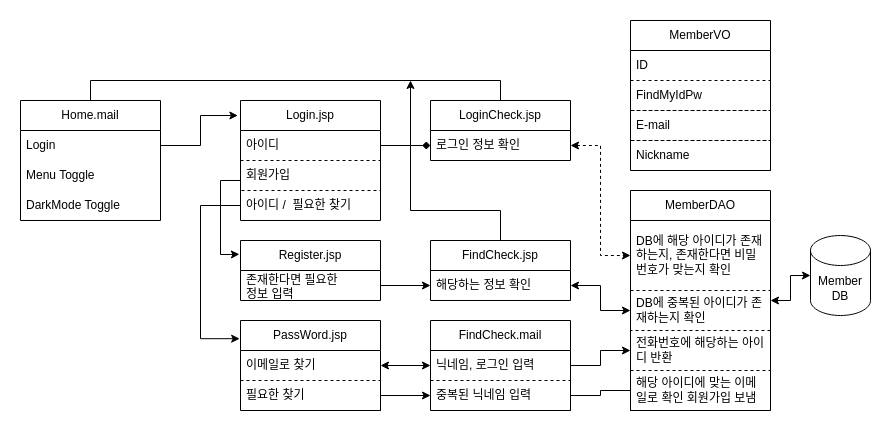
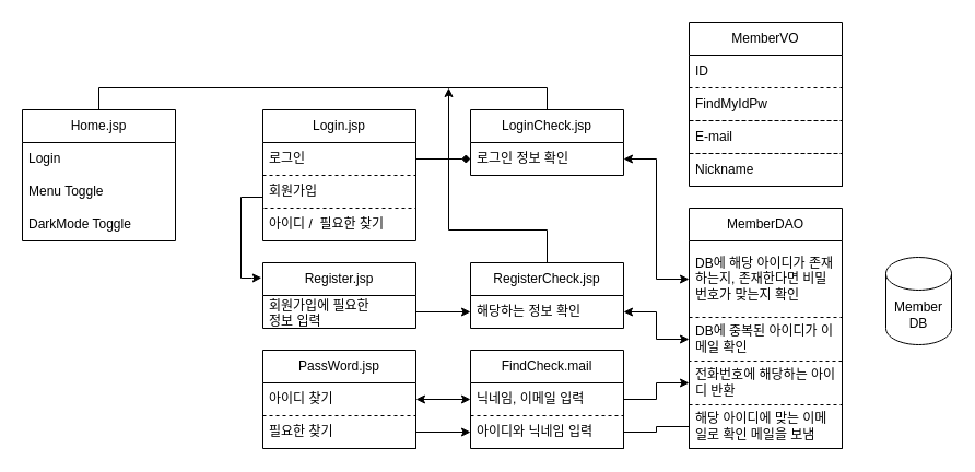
  <mxCell id="0" />
  <mxCell id="1" parent="0" />
- <mxCell id="2" value="&lt;div&gt;Home.mail&lt;/div&gt;" style="swimlane;fontStyle=0;childLayout=stackLayout;horizontal=1;startSize=30;horizontalStack=0;resizeParent=1;resizeParentMax=0;resizeLast=0;collapsible=1;marginBottom=0;whiteSpace=wrap;html=1;" parent="1" vertex="1"><mxGeometry x="20" y="100" width="140" height="120" as="geometry"><mxRectangle x="430" y="270" width="90" height="30" as="alternateBounds" /></mxGeometry></mxCell>
+ <mxCell id="2" value="&lt;div&gt;Home.jsp&lt;/div&gt;" style="swimlane;fontStyle=0;childLayout=stackLayout;horizontal=1;startSize=30;horizontalStack=0;resizeParent=1;resizeParentMax=0;resizeLast=0;collapsible=1;marginBottom=0;whiteSpace=wrap;html=1;" parent="1" vertex="1"><mxGeometry x="20" y="100" width="140" height="120" as="geometry"><mxRectangle x="430" y="270" width="90" height="30" as="alternateBounds" /></mxGeometry></mxCell>
  <mxCell id="3" value="Login" style="text;strokeColor=none;fillColor=none;align=left;verticalAlign=middle;spacingLeft=4;spacingRight=4;overflow=hidden;points=[[0,0.5],[1,0.5]];portConstraint=eastwest;rotatable=0;whiteSpace=wrap;html=1;" parent="2" vertex="1"><mxGeometry y="30" width="140" height="30" as="geometry" /></mxCell>
  <mxCell id="4" value="Menu Toggle" style="text;strokeColor=none;fillColor=none;align=left;verticalAlign=middle;spacingLeft=4;spacingRight=4;overflow=hidden;points=[[0,0.5],[1,0.5]];portConstraint=eastwest;rotatable=0;whiteSpace=wrap;html=1;" parent="2" vertex="1"><mxGeometry y="60" width="140" height="30" as="geometry" /></mxCell>
  <mxCell id="5" value="DarkMode Toggle" style="text;strokeColor=none;fillColor=none;align=left;verticalAlign=middle;spacingLeft=4;spacingRight=4;overflow=hidden;points=[[0,0.5],[1,0.5]];portConstraint=eastwest;rotatable=0;whiteSpace=wrap;html=1;" parent="2" vertex="1"><mxGeometry y="90" width="140" height="30" as="geometry" /></mxCell>
  <mxCell id="6" value="Login.jsp" style="swimlane;fontStyle=0;childLayout=stackLayout;horizontal=1;startSize=30;horizontalStack=0;resizeParent=1;resizeParentMax=0;resizeLast=0;collapsible=1;marginBottom=0;whiteSpace=wrap;html=1;" parent="1" vertex="1"><mxGeometry x="240" y="100" width="140" height="120" as="geometry" /></mxCell>
- <mxCell id="7" value="아이디" style="text;strokeColor=none;fillColor=none;align=left;verticalAlign=middle;spacingLeft=4;spacingRight=4;overflow=hidden;points=[[0,0.5],[1,0.5]];portConstraint=eastwest;rotatable=0;whiteSpace=wrap;html=1;" parent="6" vertex="1"><mxGeometry y="30" width="140" height="30" as="geometry" /></mxCell>
+ <mxCell id="7" value="로그인" style="text;strokeColor=none;fillColor=none;align=left;verticalAlign=middle;spacingLeft=4;spacingRight=4;overflow=hidden;points=[[0,0.5],[1,0.5]];portConstraint=eastwest;rotatable=0;whiteSpace=wrap;html=1;" parent="6" vertex="1"><mxGeometry y="30" width="140" height="30" as="geometry" /></mxCell>
  <mxCell id="8" value="회원가입" style="text;strokeColor=default;fillColor=none;align=left;verticalAlign=middle;spacingLeft=4;spacingRight=4;overflow=hidden;points=[[0,0.5],[1,0.5]];portConstraint=eastwest;rotatable=0;whiteSpace=wrap;html=1;dashed=1;" parent="6" vertex="1"><mxGeometry y="60" width="140" height="30" as="geometry" /></mxCell>
  <mxCell id="9" value="아이디 /&amp;nbsp; 필요한 찾기" style="text;strokeColor=none;fillColor=none;align=left;verticalAlign=middle;spacingLeft=4;spacingRight=4;overflow=hidden;points=[[0,0.5],[1,0.5]];portConstraint=eastwest;rotatable=0;whiteSpace=wrap;html=1;" parent="6" vertex="1"><mxGeometry y="90" width="140" height="30" as="geometry" /></mxCell>
  <mxCell id="10" style="edgeStyle=orthogonalEdgeStyle;rounded=0;orthogonalLoop=1;jettySize=auto;html=1;entryX=0.5;entryY=0;entryDx=0;entryDy=0;endArrow=none;" parent="1" source="11" target="2" edge="1"><mxGeometry relative="1" as="geometry"><Array as="points"><mxPoint x="500" y="80" /><mxPoint x="90" y="80" /></Array></mxGeometry></mxCell>
  <mxCell id="11" value="LoginCheck.jsp" style="swimlane;fontStyle=0;childLayout=stackLayout;horizontal=1;startSize=30;horizontalStack=0;resizeParent=1;resizeParentMax=0;resizeLast=0;collapsible=1;marginBottom=0;whiteSpace=wrap;html=1;" parent="1" vertex="1"><mxGeometry x="430" y="100" width="140" height="60" as="geometry" /></mxCell>
  <mxCell id="12" value="로그인 정보 확인" style="text;strokeColor=none;fillColor=none;align=left;verticalAlign=middle;spacingLeft=4;spacingRight=4;overflow=hidden;points=[[0,0.5],[1,0.5]];portConstraint=eastwest;rotatable=0;whiteSpace=wrap;html=1;" parent="11" vertex="1"><mxGeometry y="30" width="140" height="30" as="geometry" /></mxCell>
- <mxCell id="13" style="edgeStyle=orthogonalEdgeStyle;rounded=0;orthogonalLoop=1;jettySize=auto;html=1;exitX=1;exitY=0.5;exitDx=0;exitDy=0;entryX=-0.019;entryY=0.125;entryDx=0;entryDy=0;entryPerimeter=0;" parent="1" source="3" target="6" edge="1"><mxGeometry relative="1" as="geometry" /></mxCell>
  <mxCell id="14" value="MemberVO" style="swimlane;fontStyle=0;childLayout=stackLayout;horizontal=1;startSize=30;horizontalStack=0;resizeParent=1;resizeParentMax=0;resizeLast=0;collapsible=1;marginBottom=0;whiteSpace=wrap;html=1;" parent="1" vertex="1"><mxGeometry x="630" y="20" width="140" height="150" as="geometry" /></mxCell>
  <mxCell id="15" value="ID" style="text;strokeColor=none;fillColor=none;align=left;verticalAlign=middle;spacingLeft=4;spacingRight=4;overflow=hidden;points=[[0,0.5],[1,0.5]];portConstraint=eastwest;rotatable=0;whiteSpace=wrap;html=1;" parent="14" vertex="1"><mxGeometry y="30" width="140" height="30" as="geometry" /></mxCell>
  <mxCell id="16" value="FindMyIdPw" style="text;strokeColor=default;fillColor=none;align=left;verticalAlign=middle;spacingLeft=4;spacingRight=4;overflow=hidden;points=[[0,0.5],[1,0.5]];portConstraint=eastwest;rotatable=0;whiteSpace=wrap;html=1;dashed=1;" parent="14" vertex="1"><mxGeometry y="60" width="140" height="30" as="geometry" /></mxCell>
  <mxCell id="17" value="E-mail" style="text;strokeColor=default;fillColor=none;align=left;verticalAlign=middle;spacingLeft=4;spacingRight=4;overflow=hidden;points=[[0,0.5],[1,0.5]];portConstraint=eastwest;rotatable=0;whiteSpace=wrap;html=1;dashed=1;" parent="14" vertex="1"><mxGeometry y="90" width="140" height="30" as="geometry" /></mxCell>
  <mxCell id="18" value="Nickname" style="text;strokeColor=default;fillColor=none;align=left;verticalAlign=middle;spacingLeft=4;spacingRight=4;overflow=hidden;points=[[0,0.5],[1,0.5]];portConstraint=eastwest;rotatable=0;whiteSpace=wrap;html=1;dashed=1;" parent="14" vertex="1"><mxGeometry y="120" width="140" height="30" as="geometry" /></mxCell>
  <mxCell id="19" style="edgeStyle=orthogonalEdgeStyle;rounded=0;orthogonalLoop=1;jettySize=auto;html=1;entryX=0;entryY=0.5;entryDx=0;entryDy=0;endArrow=diamond;" parent="1" source="7" target="12" edge="1"><mxGeometry relative="1" as="geometry" /></mxCell>
  <mxCell id="20" value="MemberDAO" style="swimlane;fontStyle=0;childLayout=stackLayout;horizontal=1;startSize=30;horizontalStack=0;resizeParent=1;resizeParentMax=0;resizeLast=0;collapsible=1;marginBottom=0;whiteSpace=wrap;html=1;" parent="1" vertex="1"><mxGeometry x="630" y="190" width="140" height="220" as="geometry" /></mxCell>
  <mxCell id="21" value="DB에 해당 아이디가 존재하는지, 존재한다면 비밀번호가 맞는지 확인" style="text;strokeColor=none;fillColor=none;align=left;verticalAlign=middle;spacingLeft=4;spacingRight=4;overflow=hidden;points=[[0,0.5],[1,0.5]];portConstraint=eastwest;rotatable=0;whiteSpace=wrap;html=1;" parent="20" vertex="1"><mxGeometry y="30" width="140" height="70" as="geometry" /></mxCell>
- <mxCell id="22" value="DB에 중복된 아이디가 존재하는지 확인" style="text;strokeColor=default;fillColor=none;align=left;verticalAlign=middle;spacingLeft=4;spacingRight=4;overflow=hidden;points=[[0,0.5],[1,0.5]];portConstraint=eastwest;rotatable=0;whiteSpace=wrap;html=1;dashed=1;" parent="20" vertex="1"><mxGeometry y="100" width="140" height="40" as="geometry" /></mxCell>
+ <mxCell id="22" value="DB에 중복된 아이디가 이메일 확인" style="text;strokeColor=default;fillColor=none;align=left;verticalAlign=middle;spacingLeft=4;spacingRight=4;overflow=hidden;points=[[0,0.5],[1,0.5]];portConstraint=eastwest;rotatable=0;whiteSpace=wrap;html=1;dashed=1;" parent="20" vertex="1"><mxGeometry y="100" width="140" height="40" as="geometry" /></mxCell>
  <mxCell id="23" value="전화번호에 해당하는 아이디 반환" style="text;strokeColor=none;fillColor=none;align=left;verticalAlign=middle;spacingLeft=4;spacingRight=4;overflow=hidden;points=[[0,0.5],[1,0.5]];portConstraint=eastwest;rotatable=0;whiteSpace=wrap;html=1;" parent="20" vertex="1"><mxGeometry y="140" width="140" height="40" as="geometry" /></mxCell>
- <mxCell id="24" value="해당 아이디에 맞는 이메일로 확인 회원가입 보냄" style="text;strokeColor=default;fillColor=none;align=left;verticalAlign=middle;spacingLeft=4;spacingRight=4;overflow=hidden;points=[[0,0.5],[1,0.5]];portConstraint=eastwest;rotatable=0;whiteSpace=wrap;html=1;dashed=1;" parent="20" vertex="1"><mxGeometry y="180" width="140" height="40" as="geometry" /></mxCell>
- <mxCell id="25" style="edgeStyle=orthogonalEdgeStyle;rounded=0;orthogonalLoop=1;jettySize=auto;html=1;entryX=0;entryY=0.5;entryDx=0;entryDy=0;startArrow=classic;startFill=1;dashed=1;" parent="1" source="12" target="21" edge="1"><mxGeometry relative="1" as="geometry" /></mxCell>
+ <mxCell id="24" value="해당 아이디에 맞는 이메일로 확인 메일을 보냄" style="text;strokeColor=default;fillColor=none;align=left;verticalAlign=middle;spacingLeft=4;spacingRight=4;overflow=hidden;points=[[0,0.5],[1,0.5]];portConstraint=eastwest;rotatable=0;whiteSpace=wrap;html=1;dashed=1;" parent="20" vertex="1"><mxGeometry y="180" width="140" height="40" as="geometry" /></mxCell>
+ <mxCell id="25" style="edgeStyle=orthogonalEdgeStyle;rounded=0;orthogonalLoop=1;jettySize=auto;html=1;entryX=0;entryY=0.5;entryDx=0;entryDy=0;startArrow=classic;startFill=1;" parent="1" source="12" target="21" edge="1"><mxGeometry relative="1" as="geometry" /></mxCell>
  <mxCell id="26" value="Register.jsp" style="swimlane;fontStyle=0;childLayout=stackLayout;horizontal=1;startSize=30;horizontalStack=0;resizeParent=1;resizeParentMax=0;resizeLast=0;collapsible=1;marginBottom=0;whiteSpace=wrap;html=1;" parent="1" vertex="1"><mxGeometry x="240" y="240" width="140" height="60" as="geometry" /></mxCell>
- <mxCell id="27" value="&lt;div&gt;존재한다면 필요한 &lt;br&gt;&lt;/div&gt;&lt;div&gt;정보 입력&lt;/div&gt;" style="text;strokeColor=none;fillColor=none;align=left;verticalAlign=middle;spacingLeft=4;spacingRight=4;overflow=hidden;points=[[0,0.5],[1,0.5]];portConstraint=eastwest;rotatable=0;whiteSpace=wrap;html=1;" parent="26" vertex="1"><mxGeometry y="30" width="140" height="30" as="geometry" /></mxCell>
+ <mxCell id="27" value="&lt;div&gt;회원가입에 필요한 &lt;br&gt;&lt;/div&gt;&lt;div&gt;정보 입력&lt;/div&gt;" style="text;strokeColor=none;fillColor=none;align=left;verticalAlign=middle;spacingLeft=4;spacingRight=4;overflow=hidden;points=[[0,0.5],[1,0.5]];portConstraint=eastwest;rotatable=0;whiteSpace=wrap;html=1;" parent="26" vertex="1"><mxGeometry y="30" width="140" height="30" as="geometry" /></mxCell>
  <mxCell id="28" style="edgeStyle=orthogonalEdgeStyle;rounded=0;orthogonalLoop=1;jettySize=auto;html=1;entryX=-0.008;entryY=0.146;entryDx=0;entryDy=0;entryPerimeter=0;" parent="1" edge="1"><mxGeometry relative="1" as="geometry"><mxPoint x="240" y="180" as="sourcePoint" /><mxPoint x="238.88" y="253.76" as="targetPoint" /><Array as="points"><mxPoint x="220" y="180" /><mxPoint x="220" y="254" /><mxPoint x="230" y="254" /></Array></mxGeometry></mxCell>
  <mxCell id="29" style="edgeStyle=orthogonalEdgeStyle;rounded=0;orthogonalLoop=1;jettySize=auto;html=1;" parent="1" source="30" edge="1"><mxGeometry relative="1" as="geometry"><mxPoint x="410" y="80" as="targetPoint" /><Array as="points"><mxPoint x="500" y="210" /><mxPoint x="410" y="210" /></Array></mxGeometry></mxCell>
- <mxCell id="30" value="FindCheck.jsp" style="swimlane;fontStyle=0;childLayout=stackLayout;horizontal=1;startSize=30;horizontalStack=0;resizeParent=1;resizeParentMax=0;resizeLast=0;collapsible=1;marginBottom=0;whiteSpace=wrap;html=1;" parent="1" vertex="1"><mxGeometry x="430" y="240" width="140" height="60" as="geometry" /></mxCell>
+ <mxCell id="30" value="RegisterCheck.jsp" style="swimlane;fontStyle=0;childLayout=stackLayout;horizontal=1;startSize=30;horizontalStack=0;resizeParent=1;resizeParentMax=0;resizeLast=0;collapsible=1;marginBottom=0;whiteSpace=wrap;html=1;" parent="1" vertex="1"><mxGeometry x="430" y="240" width="140" height="60" as="geometry" /></mxCell>
  <mxCell id="31" value="해당하는 정보 확인" style="text;strokeColor=none;fillColor=none;align=left;verticalAlign=middle;spacingLeft=4;spacingRight=4;overflow=hidden;points=[[0,0.5],[1,0.5]];portConstraint=eastwest;rotatable=0;whiteSpace=wrap;html=1;" parent="30" vertex="1"><mxGeometry y="30" width="140" height="30" as="geometry" /></mxCell>
  <mxCell id="32" style="edgeStyle=orthogonalEdgeStyle;rounded=0;orthogonalLoop=1;jettySize=auto;html=1;entryX=0;entryY=0.5;entryDx=0;entryDy=0;startArrow=classic;startFill=1;" parent="1" source="31" target="22" edge="1"><mxGeometry relative="1" as="geometry"><Array as="points"><mxPoint x="600" y="285" /><mxPoint x="600" y="310" /></Array></mxGeometry></mxCell>
  <mxCell id="33" style="edgeStyle=orthogonalEdgeStyle;rounded=0;orthogonalLoop=1;jettySize=auto;html=1;exitX=1;exitY=0.5;exitDx=0;exitDy=0;entryX=0;entryY=0.5;entryDx=0;entryDy=0;" parent="1" source="27" target="31" edge="1"><mxGeometry relative="1" as="geometry" /></mxCell>
  <mxCell id="34" value="PassWord.jsp" style="swimlane;fontStyle=0;childLayout=stackLayout;horizontal=1;startSize=30;horizontalStack=0;resizeParent=1;resizeParentMax=0;resizeLast=0;collapsible=1;marginBottom=0;whiteSpace=wrap;html=1;" parent="1" vertex="1"><mxGeometry x="240" y="320" width="140" height="90" as="geometry" /></mxCell>
- <mxCell id="35" value="이메일로 찾기" style="text;strokeColor=none;fillColor=none;align=left;verticalAlign=middle;spacingLeft=4;spacingRight=4;overflow=hidden;points=[[0,0.5],[1,0.5]];portConstraint=eastwest;rotatable=0;whiteSpace=wrap;html=1;" parent="34" vertex="1"><mxGeometry y="30" width="140" height="30" as="geometry" /></mxCell>
+ <mxCell id="35" value="아이디 찾기" style="text;strokeColor=none;fillColor=none;align=left;verticalAlign=middle;spacingLeft=4;spacingRight=4;overflow=hidden;points=[[0,0.5],[1,0.5]];portConstraint=eastwest;rotatable=0;whiteSpace=wrap;html=1;" parent="34" vertex="1"><mxGeometry y="30" width="140" height="30" as="geometry" /></mxCell>
  <mxCell id="36" value="필요한 찾기" style="text;strokeColor=default;fillColor=none;align=left;verticalAlign=middle;spacingLeft=4;spacingRight=4;overflow=hidden;points=[[0,0.5],[1,0.5]];portConstraint=eastwest;rotatable=0;whiteSpace=wrap;html=1;dashed=1;" parent="34" vertex="1"><mxGeometry y="60" width="140" height="30" as="geometry" /></mxCell>
- <mxCell id="37" style="edgeStyle=orthogonalEdgeStyle;rounded=0;orthogonalLoop=1;jettySize=auto;html=1;entryX=-0.006;entryY=0.202;entryDx=0;entryDy=0;entryPerimeter=0;" parent="1" source="9" target="34" edge="1"><mxGeometry relative="1" as="geometry"><Array as="points"><mxPoint x="200" y="205" /><mxPoint x="200" y="338" /></Array></mxGeometry></mxCell>
  <mxCell id="38" value="FindCheck.mail" style="swimlane;fontStyle=0;childLayout=stackLayout;horizontal=1;startSize=30;horizontalStack=0;resizeParent=1;resizeParentMax=0;resizeLast=0;collapsible=1;marginBottom=0;whiteSpace=wrap;html=1;" parent="1" vertex="1"><mxGeometry x="430" y="320" width="140" height="90" as="geometry" /></mxCell>
- <mxCell id="39" value="&lt;div&gt;닉네임, 로그인 입력&lt;/div&gt;" style="text;strokeColor=none;fillColor=none;align=left;verticalAlign=middle;spacingLeft=4;spacingRight=4;overflow=hidden;points=[[0,0.5],[1,0.5]];portConstraint=eastwest;rotatable=0;whiteSpace=wrap;html=1;" parent="38" vertex="1"><mxGeometry y="30" width="140" height="30" as="geometry" /></mxCell>
- <mxCell id="40" value="중복된 닉네임 입력 " style="text;strokeColor=default;fillColor=none;align=left;verticalAlign=middle;spacingLeft=4;spacingRight=4;overflow=hidden;points=[[0,0.5],[1,0.5]];portConstraint=eastwest;rotatable=0;whiteSpace=wrap;html=1;dashed=1;" parent="38" vertex="1"><mxGeometry y="60" width="140" height="30" as="geometry" /></mxCell>
+ <mxCell id="39" value="&lt;div&gt;닉네임, 이메일 입력&lt;/div&gt;" style="text;strokeColor=none;fillColor=none;align=left;verticalAlign=middle;spacingLeft=4;spacingRight=4;overflow=hidden;points=[[0,0.5],[1,0.5]];portConstraint=eastwest;rotatable=0;whiteSpace=wrap;html=1;" parent="38" vertex="1"><mxGeometry y="30" width="140" height="30" as="geometry" /></mxCell>
+ <mxCell id="40" value="아이디와 닉네임 입력 " style="text;strokeColor=default;fillColor=none;align=left;verticalAlign=middle;spacingLeft=4;spacingRight=4;overflow=hidden;points=[[0,0.5],[1,0.5]];portConstraint=eastwest;rotatable=0;whiteSpace=wrap;html=1;dashed=1;" parent="38" vertex="1"><mxGeometry y="60" width="140" height="30" as="geometry" /></mxCell>
  <mxCell id="41" style="edgeStyle=orthogonalEdgeStyle;rounded=0;orthogonalLoop=1;jettySize=auto;html=1;exitX=1;exitY=0.5;exitDx=0;exitDy=0;entryX=0;entryY=0.5;entryDx=0;entryDy=0;startArrow=classic;startFill=1;" parent="1" source="35" target="39" edge="1"><mxGeometry relative="1" as="geometry" /></mxCell>
  <mxCell id="42" style="edgeStyle=orthogonalEdgeStyle;rounded=0;orthogonalLoop=1;jettySize=auto;html=1;entryX=0;entryY=0.5;entryDx=0;entryDy=0;" parent="1" source="36" target="40" edge="1"><mxGeometry relative="1" as="geometry" /></mxCell>
  <mxCell id="43" value="&lt;div&gt;Member&lt;/div&gt;&lt;div&gt;DB&lt;br&gt;&lt;/div&gt;" style="shape=cylinder3;whiteSpace=wrap;html=1;boundedLbl=1;backgroundOutline=1;size=15;" parent="1" vertex="1"><mxGeometry x="810" y="235" width="60" height="80" as="geometry" /></mxCell>
- <mxCell id="44" style="edgeStyle=orthogonalEdgeStyle;rounded=0;orthogonalLoop=1;jettySize=auto;html=1;entryX=0;entryY=0.5;entryDx=0;entryDy=0;entryPerimeter=0;startArrow=classic;startFill=1;" parent="1" source="20" target="43" edge="1"><mxGeometry relative="1" as="geometry" /></mxCell>
  <mxCell id="45" style="edgeStyle=orthogonalEdgeStyle;rounded=0;orthogonalLoop=1;jettySize=auto;html=1;entryX=0;entryY=0.5;entryDx=0;entryDy=0;" parent="1" source="39" target="23" edge="1"><mxGeometry relative="1" as="geometry" /></mxCell>
  <mxCell id="46" style="edgeStyle=orthogonalEdgeStyle;rounded=0;orthogonalLoop=1;jettySize=auto;html=1;exitX=1;exitY=0.5;exitDx=0;exitDy=0;entryX=0;entryY=0.5;entryDx=0;entryDy=0;endArrow=none;" parent="1" source="40" target="24" edge="1"><mxGeometry relative="1" as="geometry"><Array as="points"><mxPoint x="600" y="395" /><mxPoint x="600" y="390" /></Array></mxGeometry></mxCell>
